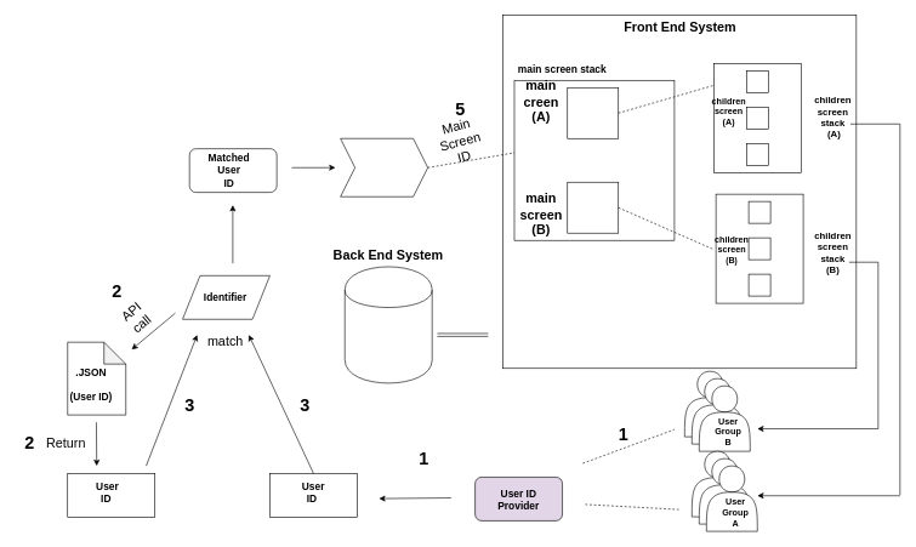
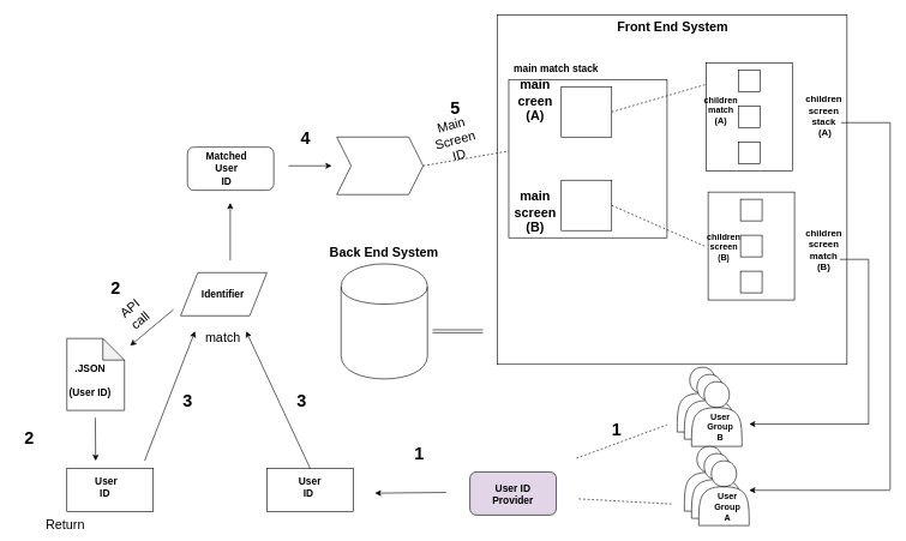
  <mxCell id="0" />
  <mxCell id="1" parent="0" />
  <mxCell id="2" value="" style="whiteSpace=wrap;html=1;aspect=fixed;" parent="1" vertex="1"><mxGeometry x="690" y="20" width="486" height="486" as="geometry" /></mxCell>
  <mxCell id="3" value="" style="rounded=0;whiteSpace=wrap;html=1;" parent="1" vertex="1"><mxGeometry x="980" y="87" width="120" height="150" as="geometry" /></mxCell>
  <mxCell id="4" value="" style="whiteSpace=wrap;html=1;aspect=fixed;" parent="1" vertex="1"><mxGeometry x="706" y="110" width="220" height="220" as="geometry" /></mxCell>
  <mxCell id="5" value="" style="shape=parallelogram;perimeter=parallelogramPerimeter;whiteSpace=wrap;html=1;" parent="1" vertex="1"><mxGeometry x="250" y="378.5" width="120" height="60" as="geometry" /></mxCell>
  <mxCell id="6" value="" style="whiteSpace=wrap;html=1;aspect=fixed;" parent="1" vertex="1"><mxGeometry x="779" y="120" width="70" height="70" as="geometry" /></mxCell>
  <mxCell id="7" value="" style="whiteSpace=wrap;html=1;aspect=fixed;" parent="1" vertex="1"><mxGeometry x="779" y="250" width="70" height="70" as="geometry" /></mxCell>
  <mxCell id="8" value="" style="shape=note;whiteSpace=wrap;html=1;backgroundOutline=1;darkOpacity=0.05;" parent="1" vertex="1"><mxGeometry x="92" y="470" width="80" height="100" as="geometry" /></mxCell>
  <mxCell id="9" value="" style="whiteSpace=wrap;html=1;aspect=fixed;" parent="1" vertex="1"><mxGeometry x="1025" y="97" width="30" height="30" as="geometry" /></mxCell>
  <mxCell id="10" value="" style="whiteSpace=wrap;html=1;aspect=fixed;" parent="1" vertex="1"><mxGeometry x="1025" y="147" width="30" height="30" as="geometry" /></mxCell>
  <mxCell id="11" value="" style="whiteSpace=wrap;html=1;aspect=fixed;" parent="1" vertex="1"><mxGeometry x="1025" y="197" width="30" height="30" as="geometry" /></mxCell>
  <mxCell id="12" value="" style="endArrow=classic;html=1;" parent="1" edge="1"><mxGeometry width="50" height="50" relative="1" as="geometry"><mxPoint x="240" y="430" as="sourcePoint" /><mxPoint x="180" y="480" as="targetPoint" /></mxGeometry></mxCell>
  <mxCell id="13" value="" style="endArrow=classic;html=1;" parent="1" edge="1"><mxGeometry width="50" height="50" relative="1" as="geometry"><mxPoint x="400" y="230" as="sourcePoint" /><mxPoint x="460" y="230" as="targetPoint" /></mxGeometry></mxCell>
  <mxCell id="14" value="" style="endArrow=none;dashed=1;html=1;exitX=1;exitY=0.5;exitDx=0;exitDy=0;entryX=-0.025;entryY=0.085;entryDx=0;entryDy=0;entryPerimeter=0;" parent="1" source="6" target="26" edge="1"><mxGeometry width="50" height="50" relative="1" as="geometry"><mxPoint x="839" y="155" as="sourcePoint" /><mxPoint x="976" y="104" as="targetPoint" /></mxGeometry></mxCell>
  <mxCell id="15" value="" style="shape=step;perimeter=stepPerimeter;whiteSpace=wrap;html=1;fixedSize=1;" parent="1" vertex="1"><mxGeometry x="467" y="190" width="120" height="80" as="geometry" /></mxCell>
  <mxCell id="16" value="" style="rounded=0;whiteSpace=wrap;html=1;" parent="1" vertex="1"><mxGeometry x="983" y="266.5" width="120" height="150" as="geometry" /></mxCell>
  <mxCell id="17" value="" style="whiteSpace=wrap;html=1;aspect=fixed;" parent="1" vertex="1"><mxGeometry x="1028" y="276.5" width="30" height="30" as="geometry" /></mxCell>
  <mxCell id="18" value="" style="whiteSpace=wrap;html=1;aspect=fixed;" parent="1" vertex="1"><mxGeometry x="1028" y="326.5" width="30" height="30" as="geometry" /></mxCell>
  <mxCell id="19" value="" style="whiteSpace=wrap;html=1;aspect=fixed;" parent="1" vertex="1"><mxGeometry x="1028" y="376.5" width="30" height="30" as="geometry" /></mxCell>
  <mxCell id="20" value="" style="endArrow=none;dashed=1;html=1;exitX=1;exitY=0.5;exitDx=0;exitDy=0;entryX=0;entryY=0.5;entryDx=0;entryDy=0;" parent="1" source="7" target="27" edge="1"><mxGeometry width="50" height="50" relative="1" as="geometry"><mxPoint x="839" y="305" as="sourcePoint" /><mxPoint x="1036" y="385" as="targetPoint" /></mxGeometry></mxCell>
  <mxCell id="21" value="" style="endArrow=none;dashed=1;html=1;exitX=1;exitY=0.5;exitDx=0;exitDy=0;entryX=0.231;entryY=0.429;entryDx=0;entryDy=0;entryPerimeter=0;" parent="1" source="15" edge="1"><mxGeometry width="50" height="50" relative="1" as="geometry"><mxPoint x="666" y="255" as="sourcePoint" /><mxPoint x="706" y="209.5" as="targetPoint" /></mxGeometry></mxCell>
- <mxCell id="22" value="&lt;b&gt;&lt;font style=&quot;font-size: 14px&quot;&gt;main screen stack&lt;/font&gt;&lt;/b&gt;" style="text;html=1;strokeColor=none;fillColor=none;align=center;verticalAlign=middle;whiteSpace=wrap;rounded=0;" parent="1" vertex="1"><mxGeometry x="703" y="77.5" width="138" height="35" as="geometry" /></mxCell>
+ <mxCell id="22" value="&lt;b&gt;&lt;font style=&quot;font-size: 14px&quot;&gt;main match stack&lt;/font&gt;&lt;/b&gt;" style="text;html=1;strokeColor=none;fillColor=none;align=center;verticalAlign=middle;whiteSpace=wrap;rounded=0;" parent="1" vertex="1"><mxGeometry x="703" y="77.5" width="138" height="35" as="geometry" /></mxCell>
  <mxCell id="23" value="&lt;font style=&quot;font-size: 13px&quot;&gt;&lt;b&gt;children &lt;br&gt;screen &lt;br&gt;stack&lt;br&gt;&amp;nbsp;(A)&lt;/b&gt;&lt;/font&gt;" style="text;html=1;strokeColor=none;fillColor=none;align=center;verticalAlign=middle;whiteSpace=wrap;rounded=0;" parent="1" vertex="1"><mxGeometry x="1110" y="130" width="68" height="61" as="geometry" /></mxCell>
  <mxCell id="24" value="&lt;font style=&quot;font-size: 18px&quot;&gt;&lt;b&gt;main &lt;br&gt;creen &lt;br&gt;(A)&lt;/b&gt;&lt;/font&gt;" style="text;html=1;strokeColor=none;fillColor=none;align=center;verticalAlign=middle;whiteSpace=wrap;rounded=0;strokeWidth=1;" parent="1" vertex="1"><mxGeometry x="676" y="120" width="134" height="40" as="geometry" /></mxCell>
  <mxCell id="25" value="&lt;font style=&quot;font-size: 18px&quot;&gt;&lt;b&gt;main &lt;br&gt;screen &lt;br&gt;(B)&lt;/b&gt;&lt;/font&gt;" style="text;html=1;strokeColor=none;fillColor=none;align=center;verticalAlign=middle;whiteSpace=wrap;rounded=0;" parent="1" vertex="1"><mxGeometry x="676" y="280" width="134" height="30" as="geometry" /></mxCell>
- <mxCell id="26" value="&lt;font style=&quot;font-size: 12px&quot;&gt;&lt;b&gt;children&lt;br&gt;screen &lt;br&gt;(A)&lt;/b&gt;&lt;/font&gt;" style="text;html=1;strokeColor=none;fillColor=none;align=center;verticalAlign=middle;whiteSpace=wrap;rounded=0;" parent="1" vertex="1"><mxGeometry x="980" y="110" width="42" height="85" as="geometry" /></mxCell>
+ <mxCell id="26" value="&lt;font style=&quot;font-size: 12px&quot;&gt;&lt;b&gt;children&lt;br&gt;match &lt;br&gt;(A)&lt;/b&gt;&lt;/font&gt;" style="text;html=1;strokeColor=none;fillColor=none;align=center;verticalAlign=middle;whiteSpace=wrap;rounded=0;" parent="1" vertex="1"><mxGeometry x="980" y="110" width="42" height="85" as="geometry" /></mxCell>
  <mxCell id="27" value="&lt;font&gt;&lt;b&gt;&lt;font style=&quot;font-size: 12px&quot;&gt;children&lt;/font&gt;&lt;br&gt;&lt;font style=&quot;font-size: 12px&quot;&gt;screen &lt;br&gt;&lt;/font&gt;&lt;span style=&quot;font-size: 11px&quot;&gt;(&lt;/span&gt;B&lt;span style=&quot;font-size: 11px&quot;&gt;)&lt;/span&gt;&lt;/b&gt;&lt;/font&gt;" style="text;html=1;strokeColor=none;fillColor=none;align=center;verticalAlign=middle;whiteSpace=wrap;rounded=0;" parent="1" vertex="1"><mxGeometry x="980" y="300" width="50" height="85" as="geometry" /></mxCell>
- <mxCell id="28" value="&lt;font style=&quot;font-size: 13px&quot;&gt;&lt;b&gt;children &lt;br&gt;screen &lt;br&gt;stack &lt;br&gt;(B)&lt;/b&gt;&lt;/font&gt;" style="text;html=1;strokeColor=none;fillColor=none;align=center;verticalAlign=middle;whiteSpace=wrap;rounded=0;" parent="1" vertex="1"><mxGeometry x="1110" y="320" width="68" height="53" as="geometry" /></mxCell>
+ <mxCell id="28" value="&lt;font style=&quot;font-size: 13px&quot;&gt;&lt;b&gt;children &lt;br&gt;screen &lt;br&gt;match &lt;br&gt;(B)&lt;/b&gt;&lt;/font&gt;" style="text;html=1;strokeColor=none;fillColor=none;align=center;verticalAlign=middle;whiteSpace=wrap;rounded=0;" parent="1" vertex="1"><mxGeometry x="1110" y="320" width="68" height="53" as="geometry" /></mxCell>
  <mxCell id="29" value="&lt;b&gt;&lt;font style=&quot;font-size: 18px&quot;&gt;Front End System&lt;/font&gt;&lt;/b&gt;" style="text;html=1;strokeColor=none;fillColor=none;align=center;verticalAlign=middle;whiteSpace=wrap;rounded=0;" parent="1" vertex="1"><mxGeometry x="850" y="20" width="168" height="35" as="geometry" /></mxCell>
  <mxCell id="30" value="&lt;b&gt;&lt;font style=&quot;font-size: 14px&quot;&gt;Identifier&lt;/font&gt;&lt;/b&gt;" style="text;html=1;strokeColor=none;fillColor=none;align=center;verticalAlign=middle;whiteSpace=wrap;rounded=0;" parent="1" vertex="1"><mxGeometry x="284" y="398.5" width="50" height="20" as="geometry" /></mxCell>
  <mxCell id="31" value="&lt;b&gt;&lt;font style=&quot;font-size: 14px&quot;&gt;.JSON&lt;br&gt;&lt;br&gt;(User ID)&lt;br&gt;&lt;/font&gt;&lt;/b&gt;" style="text;html=1;strokeColor=none;fillColor=none;align=center;verticalAlign=middle;whiteSpace=wrap;rounded=0;" parent="1" vertex="1"><mxGeometry x="92" y="520" width="65" height="17" as="geometry" /></mxCell>
  <mxCell id="32" value="&lt;font style=&quot;font-size: 18px&quot;&gt;API call&lt;/font&gt;" style="text;html=1;strokeColor=none;fillColor=none;align=center;verticalAlign=middle;whiteSpace=wrap;rounded=0;rotation=-40;" parent="1" vertex="1"><mxGeometry x="157" y="426.5" width="60" height="20" as="geometry" /></mxCell>
  <mxCell id="33" value="&lt;font style=&quot;font-size: 18px&quot;&gt;Main&lt;br&gt;Screen ID&lt;/font&gt;" style="text;html=1;strokeColor=none;fillColor=none;align=center;verticalAlign=middle;whiteSpace=wrap;rounded=0;rotation=-15;" parent="1" vertex="1"><mxGeometry x="601.5" y="185" width="60" height="20" as="geometry" /></mxCell>
  <mxCell id="34" value="" style="shape=cylinder;whiteSpace=wrap;html=1;boundedLbl=1;backgroundOutline=1;strokeWidth=1;" parent="1" vertex="1"><mxGeometry x="473" y="366.265" width="120" height="160" as="geometry" /></mxCell>
  <mxCell id="35" value="&lt;b&gt;&lt;font style=&quot;font-size: 18px&quot;&gt;Back End System&lt;/font&gt;&lt;/b&gt;" style="text;html=1;strokeColor=none;fillColor=none;align=center;verticalAlign=middle;whiteSpace=wrap;rounded=0;" parent="1" vertex="1"><mxGeometry x="450" y="333.765" width="166" height="35" as="geometry" /></mxCell>
  <mxCell id="36" value="" style="shape=actor;whiteSpace=wrap;html=1;strokeWidth=1;" parent="1" vertex="1"><mxGeometry x="940" y="510" width="70" height="90" as="geometry" /></mxCell>
  <mxCell id="37" value="" style="shape=actor;whiteSpace=wrap;html=1;strokeWidth=1;" parent="1" vertex="1"><mxGeometry x="950" y="520" width="70" height="90" as="geometry" /></mxCell>
  <mxCell id="38" value="" style="endArrow=none;dashed=1;html=1;" parent="1" edge="1"><mxGeometry width="50" height="50" relative="1" as="geometry"><mxPoint x="800" y="636.5" as="sourcePoint" /><mxPoint x="926" y="590" as="targetPoint" /></mxGeometry></mxCell>
  <mxCell id="39" value="" style="endArrow=none;dashed=1;html=1;" parent="1" edge="1"><mxGeometry width="50" height="50" relative="1" as="geometry"><mxPoint x="803.5" y="693" as="sourcePoint" /><mxPoint x="932" y="700" as="targetPoint" /></mxGeometry></mxCell>
  <mxCell id="40" value="" style="endArrow=classic;html=1;" parent="1" edge="1"><mxGeometry width="50" height="50" relative="1" as="geometry"><mxPoint x="619" y="684" as="sourcePoint" /><mxPoint x="520" y="685" as="targetPoint" /></mxGeometry></mxCell>
  <mxCell id="41" value="" style="endArrow=none;html=1;" parent="1" edge="1"><mxGeometry width="50" height="50" relative="1" as="geometry"><mxPoint x="1236" y="170" as="sourcePoint" /><mxPoint x="1168" y="170" as="targetPoint" /></mxGeometry></mxCell>
  <mxCell id="42" value="" style="endArrow=none;html=1;" parent="1" edge="1"><mxGeometry width="50" height="50" relative="1" as="geometry"><mxPoint x="1206" y="360" as="sourcePoint" /><mxPoint x="1166" y="360" as="targetPoint" /></mxGeometry></mxCell>
  <mxCell id="43" value="" style="endArrow=none;html=1;" parent="1" edge="1"><mxGeometry width="50" height="50" relative="1" as="geometry"><mxPoint x="1236" y="680" as="sourcePoint" /><mxPoint x="1236" y="170" as="targetPoint" /></mxGeometry></mxCell>
  <mxCell id="44" value="" style="endArrow=none;html=1;" parent="1" edge="1"><mxGeometry width="50" height="50" relative="1" as="geometry"><mxPoint x="1206" y="589" as="sourcePoint" /><mxPoint x="1206" y="360" as="targetPoint" /></mxGeometry></mxCell>
  <mxCell id="45" value="" style="endArrow=classic;html=1;" parent="1" edge="1"><mxGeometry width="50" height="50" relative="1" as="geometry"><mxPoint x="1236" y="681" as="sourcePoint" /><mxPoint x="1040" y="681" as="targetPoint" /></mxGeometry></mxCell>
  <mxCell id="46" value="" style="endArrow=classic;html=1;" parent="1" edge="1"><mxGeometry width="50" height="50" relative="1" as="geometry"><mxPoint x="1206" y="589" as="sourcePoint" /><mxPoint x="1040" y="589" as="targetPoint" /></mxGeometry></mxCell>
  <mxCell id="47" value="" style="rounded=0;whiteSpace=wrap;html=1;" vertex="1" parent="1"><mxGeometry x="370" y="650.5" width="120" height="60" as="geometry" /></mxCell>
  <mxCell id="48" value="&lt;font style=&quot;font-size: 14px&quot;&gt;&lt;b&gt;User ID&amp;nbsp;&lt;/b&gt;&lt;/font&gt;" style="text;html=1;strokeColor=none;fillColor=none;align=center;verticalAlign=middle;whiteSpace=wrap;rounded=0;" vertex="1" parent="1"><mxGeometry x="410" y="665.5" width="40" height="20" as="geometry" /></mxCell>
  <mxCell id="49" value="&lt;font style=&quot;font-size: 14px&quot;&gt;&lt;b&gt;User ID&lt;br&gt;Provider&lt;/b&gt;&lt;/font&gt;&lt;br&gt;" style="rounded=1;whiteSpace=wrap;html=1;fillColor=#e1d5e7;" vertex="1" parent="1"><mxGeometry x="652" y="655.5" width="120" height="60" as="geometry" /></mxCell>
  <mxCell id="50" value="" style="shape=actor;whiteSpace=wrap;html=1;strokeWidth=1;" vertex="1" parent="1"><mxGeometry x="960" y="530" width="70" height="90" as="geometry" /></mxCell>
  <mxCell id="51" value="&lt;b&gt;User&lt;br&gt;Group&lt;br&gt;B&lt;/b&gt;&lt;br&gt;" style="text;html=1;strokeColor=none;fillColor=none;align=center;verticalAlign=middle;whiteSpace=wrap;rounded=0;" parent="1" vertex="1"><mxGeometry x="980" y="582.5" width="40" height="21" as="geometry" /></mxCell>
  <mxCell id="52" value="" style="shape=actor;whiteSpace=wrap;html=1;strokeWidth=1;" vertex="1" parent="1"><mxGeometry x="950" y="620" width="70" height="90" as="geometry" /></mxCell>
  <mxCell id="53" value="" style="shape=actor;whiteSpace=wrap;html=1;strokeWidth=1;" vertex="1" parent="1"><mxGeometry x="960" y="630" width="70" height="90" as="geometry" /></mxCell>
  <mxCell id="54" value="" style="shape=actor;whiteSpace=wrap;html=1;strokeWidth=1;" vertex="1" parent="1"><mxGeometry x="970" y="640" width="70" height="90" as="geometry" /></mxCell>
  <mxCell id="55" value="&lt;b&gt;User&lt;br&gt;Group&lt;br&gt;A&lt;/b&gt;&lt;br&gt;" style="text;html=1;strokeColor=none;fillColor=none;align=center;verticalAlign=middle;whiteSpace=wrap;rounded=0;" vertex="1" parent="1"><mxGeometry x="990" y="692.5" width="40" height="22" as="geometry" /></mxCell>
  <mxCell id="56" value="" style="rounded=1;whiteSpace=wrap;html=1;" vertex="1" parent="1"><mxGeometry x="259.5" y="204" width="120" height="60" as="geometry" /></mxCell>
  <mxCell id="57" value="" style="endArrow=classic;html=1;" edge="1" parent="1"><mxGeometry width="50" height="50" relative="1" as="geometry"><mxPoint x="131.5" y="580" as="sourcePoint" /><mxPoint x="132" y="640" as="targetPoint" /></mxGeometry></mxCell>
  <mxCell id="58" value="" style="rounded=0;whiteSpace=wrap;html=1;" vertex="1" parent="1"><mxGeometry x="92" y="650.5" width="120" height="60" as="geometry" /></mxCell>
  <mxCell id="59" value="&lt;font style=&quot;font-size: 14px&quot;&gt;&lt;b&gt;User ID&amp;nbsp;&lt;/b&gt;&lt;/font&gt;" style="text;html=1;strokeColor=none;fillColor=none;align=center;verticalAlign=middle;whiteSpace=wrap;rounded=0;" vertex="1" parent="1"><mxGeometry x="126.5" y="667" width="40" height="20" as="geometry" /></mxCell>
  <mxCell id="60" value="" style="endArrow=classic;html=1;exitX=0.5;exitY=0;exitDx=0;exitDy=0;" edge="1" parent="1" source="47"><mxGeometry width="50" height="50" relative="1" as="geometry"><mxPoint x="379.5" y="626.5" as="sourcePoint" /><mxPoint x="341" y="460" as="targetPoint" /></mxGeometry></mxCell>
  <mxCell id="61" value="" style="endArrow=classic;html=1;" edge="1" parent="1"><mxGeometry width="50" height="50" relative="1" as="geometry"><mxPoint x="200" y="640" as="sourcePoint" /><mxPoint x="270" y="460" as="targetPoint" /></mxGeometry></mxCell>
  <mxCell id="62" value="" style="endArrow=classic;html=1;" edge="1" parent="1"><mxGeometry width="50" height="50" relative="1" as="geometry"><mxPoint x="319" y="361.5" as="sourcePoint" /><mxPoint x="319" y="281.5" as="targetPoint" /></mxGeometry></mxCell>
  <mxCell id="63" value="&lt;b&gt;&lt;font style=&quot;font-size: 14px&quot;&gt;Matched&lt;br&gt;User&lt;br&gt;ID&lt;/font&gt;&lt;/b&gt;&lt;br&gt;" style="text;html=1;strokeColor=none;fillColor=none;align=center;verticalAlign=middle;whiteSpace=wrap;rounded=0;" vertex="1" parent="1"><mxGeometry x="294" y="223.929" width="40" height="20" as="geometry" /></mxCell>
- <mxCell id="64" value="&lt;font style=&quot;font-size: 18px&quot;&gt;Return&lt;/font&gt;" style="text;html=1;strokeColor=none;fillColor=none;align=center;verticalAlign=middle;whiteSpace=wrap;rounded=0;" vertex="1" parent="1"><mxGeometry x="70" y="600" width="40" height="20" as="geometry" /></mxCell>
+ <mxCell id="64" value="&lt;font style=&quot;font-size: 18px&quot;&gt;Return&lt;/font&gt;" style="text;html=1;strokeColor=none;fillColor=none;align=center;verticalAlign=middle;whiteSpace=wrap;rounded=0;" vertex="1" parent="1"><mxGeometry x="70" y="720" width="40" height="20" as="geometry" /></mxCell>
  <mxCell id="65" value="&lt;font style=&quot;font-size: 24px&quot;&gt;&lt;b&gt;2&lt;/b&gt;&lt;/font&gt;" style="text;html=1;strokeColor=none;fillColor=none;align=center;verticalAlign=middle;whiteSpace=wrap;rounded=0;" vertex="1" parent="1"><mxGeometry x="140" y="390" width="40" height="20" as="geometry" /></mxCell>
  <mxCell id="66" value="&lt;font style=&quot;font-size: 24px&quot;&gt;&lt;b&gt;2&lt;/b&gt;&lt;/font&gt;" style="text;html=1;strokeColor=none;fillColor=none;align=center;verticalAlign=middle;whiteSpace=wrap;rounded=0;" vertex="1" parent="1"><mxGeometry x="20" y="599" width="40" height="20" as="geometry" /></mxCell>
  <mxCell id="67" value="&lt;font style=&quot;font-size: 24px&quot;&gt;&lt;b&gt;3&lt;/b&gt;&lt;/font&gt;" style="text;html=1;strokeColor=none;fillColor=none;align=center;verticalAlign=middle;whiteSpace=wrap;rounded=0;" vertex="1" parent="1"><mxGeometry x="239.5" y="546.5" width="40" height="20" as="geometry" /></mxCell>
  <mxCell id="68" value="&lt;font style=&quot;font-size: 24px&quot;&gt;&lt;b&gt;1&lt;/b&gt;&lt;/font&gt;" style="text;html=1;strokeColor=none;fillColor=none;align=center;verticalAlign=middle;whiteSpace=wrap;rounded=0;" vertex="1" parent="1"><mxGeometry x="836" y="586.5" width="40" height="20" as="geometry" /></mxCell>
  <mxCell id="69" value="&lt;font style=&quot;font-size: 24px&quot;&gt;&lt;b&gt;3&lt;/b&gt;&lt;/font&gt;" style="text;html=1;" vertex="1" parent="1"><mxGeometry x="410" y="537" width="30" height="33" as="geometry" /></mxCell>
  <mxCell id="70" value="&lt;font style=&quot;font-size: 18px&quot;&gt;&lt;font&gt;ma&lt;/font&gt;tch&lt;/font&gt;" style="text;html=1;strokeColor=none;fillColor=none;align=center;verticalAlign=middle;whiteSpace=wrap;rounded=0;" vertex="1" parent="1"><mxGeometry x="289" y="460" width="40" height="20" as="geometry" /></mxCell>
+ <mxCell id="71" value="&lt;font style=&quot;font-size: 24px&quot;&gt;&lt;b&gt;4&lt;/b&gt;&lt;/font&gt;" style="text;html=1;strokeColor=none;fillColor=none;align=center;verticalAlign=middle;whiteSpace=wrap;rounded=0;" vertex="1" parent="1"><mxGeometry x="404" y="180" width="40" height="24" as="geometry" /></mxCell>
  <mxCell id="72" value="&lt;font style=&quot;font-size: 24px&quot;&gt;&lt;b&gt;5&lt;/b&gt;&lt;/font&gt;" style="text;html=1;strokeColor=none;fillColor=none;align=center;verticalAlign=middle;whiteSpace=wrap;rounded=0;" vertex="1" parent="1"><mxGeometry x="612" y="140" width="40" height="20" as="geometry" /></mxCell>
  <mxCell id="73" value="&lt;font style=&quot;font-size: 24px&quot;&gt;&lt;b&gt;1&lt;/b&gt;&lt;/font&gt;" style="text;html=1;strokeColor=none;fillColor=none;align=center;verticalAlign=middle;whiteSpace=wrap;rounded=0;" vertex="1" parent="1"><mxGeometry x="561.5" y="620" width="40" height="20" as="geometry" /></mxCell>
  <mxCell id="74" value="" style="shape=link;html=1;" edge="1" parent="1"><mxGeometry width="50" height="50" relative="1" as="geometry"><mxPoint x="600" y="460" as="sourcePoint" /><mxPoint x="670" y="460" as="targetPoint" /></mxGeometry></mxCell>
